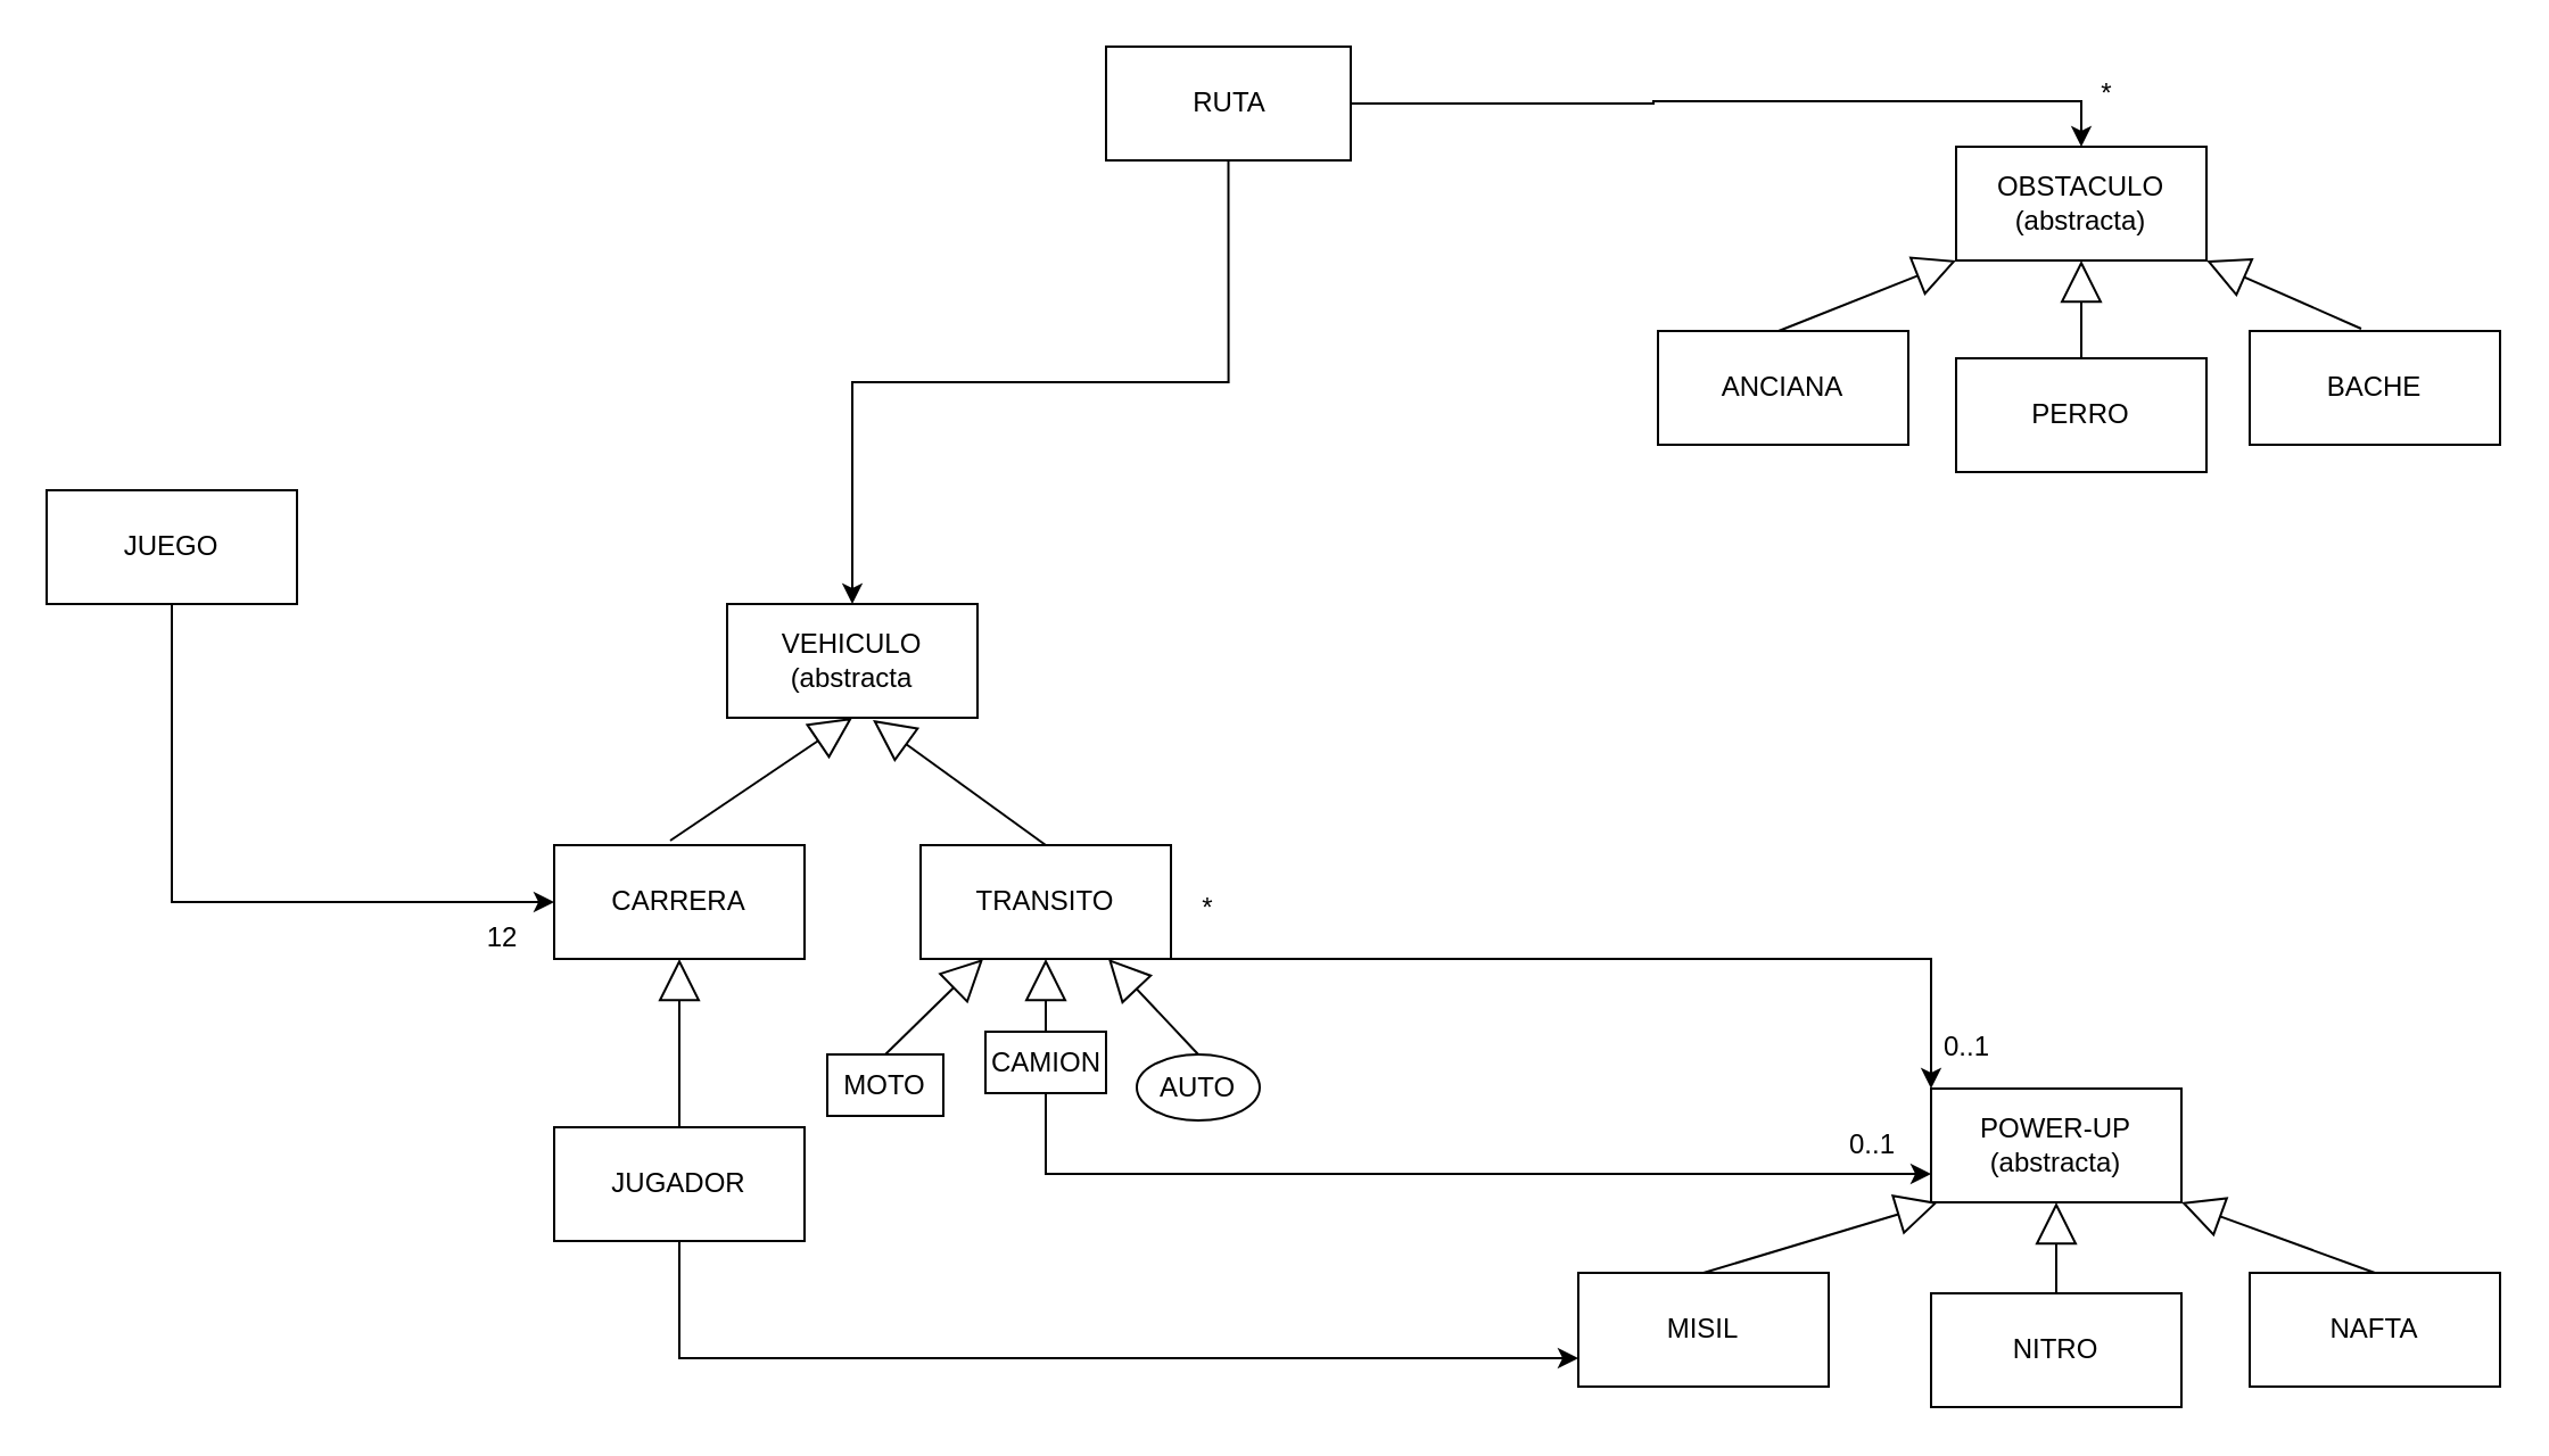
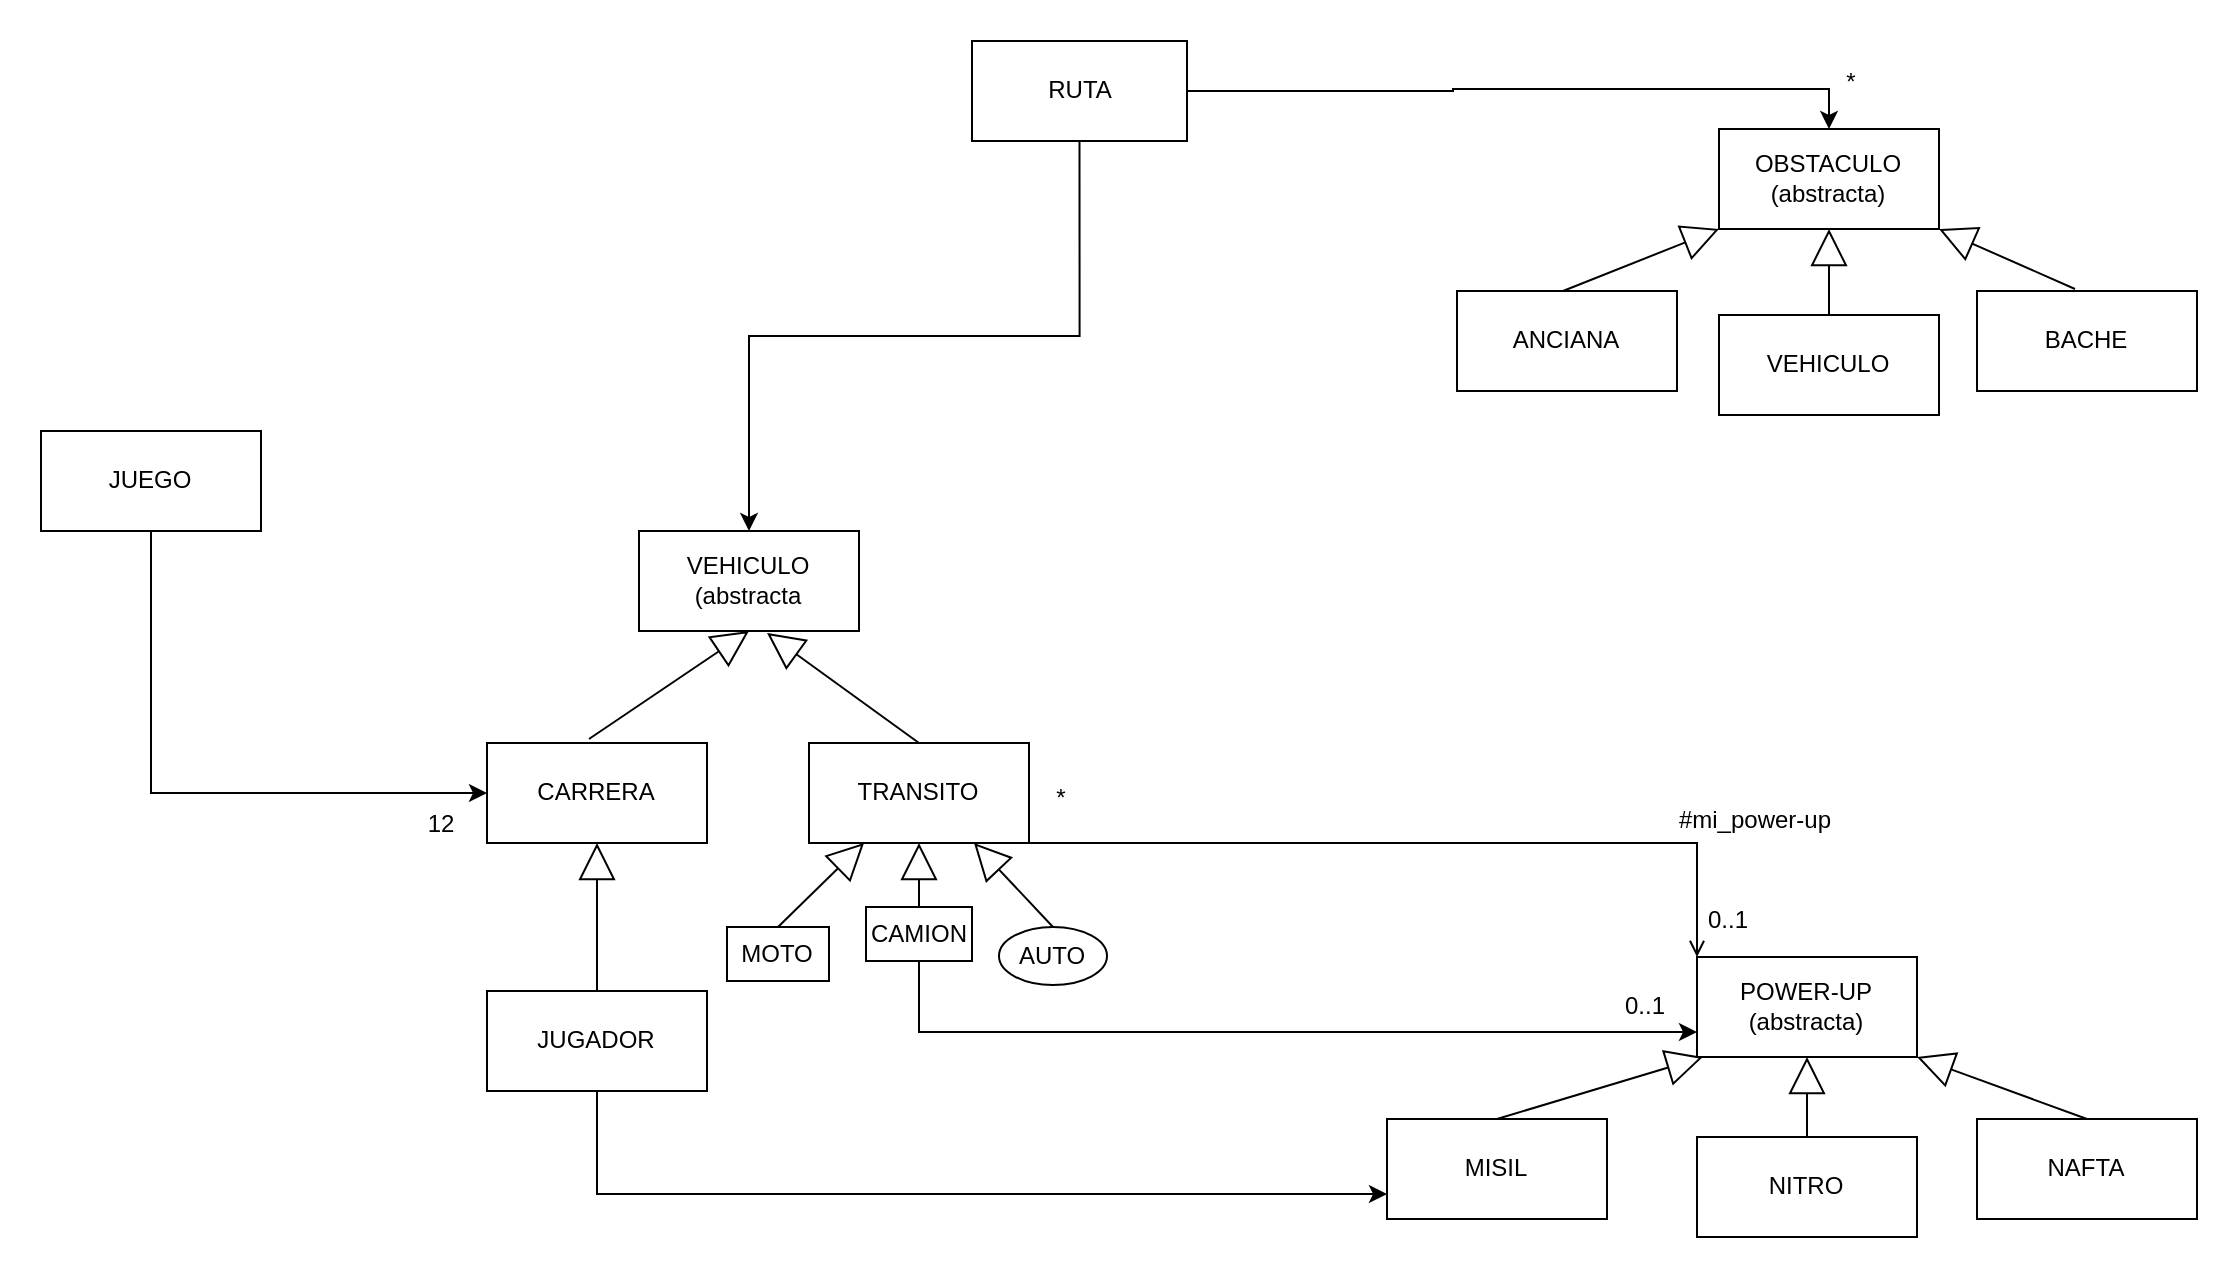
  <mxCell id="0" />
  <mxCell id="1" parent="0" />
  <mxCell id="2" value="VEHICULO&lt;div&gt;(abstracta&lt;/div&gt;" style="html=1;whiteSpace=wrap;" vertex="1" parent="1"><mxGeometry x="319" y="265" width="110" height="50" as="geometry" /></mxCell>
  <mxCell id="3" value="CARRERA" style="html=1;whiteSpace=wrap;" vertex="1" parent="1"><mxGeometry x="243" y="371" width="110" height="50" as="geometry" /></mxCell>
- <mxCell id="4" style="edgeStyle=orthogonalEdgeStyle;rounded=0;orthogonalLoop=1;jettySize=auto;html=1;exitX=1;exitY=1;exitDx=0;exitDy=0;entryX=0;entryY=0;entryDx=0;entryDy=0;" edge="1" parent="1" source="5" target="15"><mxGeometry relative="1" as="geometry"><Array as="points"><mxPoint x="848" y="421" /></Array></mxGeometry></mxCell>
+ <mxCell id="4" style="edgeStyle=orthogonalEdgeStyle;rounded=0;orthogonalLoop=1;jettySize=auto;html=1;exitX=1;exitY=1;exitDx=0;exitDy=0;entryX=0;entryY=0;entryDx=0;entryDy=0;endArrow=open;" edge="1" parent="1" source="5" target="15"><mxGeometry relative="1" as="geometry"><Array as="points"><mxPoint x="848" y="421" /></Array></mxGeometry></mxCell>
  <mxCell id="5" value="TRANSITO" style="html=1;whiteSpace=wrap;" vertex="1" parent="1"><mxGeometry x="404" y="371" width="110" height="50" as="geometry" /></mxCell>
  <mxCell id="6" value="" style="endArrow=block;endSize=16;endFill=0;html=1;rounded=0;fontSize=12;curved=1;entryX=0.5;entryY=1;entryDx=0;entryDy=0;" edge="1" parent="1" target="2"><mxGeometry width="160" relative="1" as="geometry"><mxPoint x="294" y="369" as="sourcePoint" /><mxPoint x="454" y="369" as="targetPoint" /></mxGeometry></mxCell>
  <mxCell id="7" value="" style="endArrow=block;endSize=16;endFill=0;html=1;rounded=0;fontSize=12;curved=1;exitX=0.5;exitY=0;exitDx=0;exitDy=0;" edge="1" parent="1" source="5"><mxGeometry width="160" relative="1" as="geometry"><mxPoint x="452" y="364" as="sourcePoint" /><mxPoint x="383" y="316" as="targetPoint" /></mxGeometry></mxCell>
  <mxCell id="8" value="OBSTACULO&lt;div&gt;(abstracta)&lt;/div&gt;" style="html=1;whiteSpace=wrap;" vertex="1" parent="1"><mxGeometry x="859" y="64" width="110" height="50" as="geometry" /></mxCell>
  <mxCell id="9" value="ANCIANA" style="html=1;whiteSpace=wrap;" vertex="1" parent="1"><mxGeometry x="728" y="145" width="110" height="50" as="geometry" /></mxCell>
- <mxCell id="10" value="PERRO" style="html=1;whiteSpace=wrap;" vertex="1" parent="1"><mxGeometry x="859" y="157" width="110" height="50" as="geometry" /></mxCell>
+ <mxCell id="10" value="VEHICULO" style="html=1;whiteSpace=wrap;" vertex="1" parent="1"><mxGeometry x="859" y="157" width="110" height="50" as="geometry" /></mxCell>
  <mxCell id="11" value="BACHE" style="html=1;whiteSpace=wrap;" vertex="1" parent="1"><mxGeometry x="988" y="145" width="110" height="50" as="geometry" /></mxCell>
  <mxCell id="12" value="" style="endArrow=block;endSize=16;endFill=0;html=1;rounded=0;fontSize=12;curved=1;entryX=0;entryY=1;entryDx=0;entryDy=0;" edge="1" parent="1" target="8"><mxGeometry width="160" relative="1" as="geometry"><mxPoint x="781" y="145" as="sourcePoint" /><mxPoint x="941" y="145" as="targetPoint" /></mxGeometry></mxCell>
  <mxCell id="13" value="" style="endArrow=block;endSize=16;endFill=0;html=1;rounded=0;fontSize=12;curved=1;entryX=0.5;entryY=1;entryDx=0;entryDy=0;exitX=0.5;exitY=0;exitDx=0;exitDy=0;" edge="1" parent="1" source="10" target="8"><mxGeometry width="160" relative="1" as="geometry"><mxPoint x="912" y="144" as="sourcePoint" /><mxPoint x="1072" y="144" as="targetPoint" /></mxGeometry></mxCell>
  <mxCell id="14" value="" style="endArrow=block;endSize=16;endFill=0;html=1;rounded=0;fontSize=12;curved=1;entryX=1;entryY=1;entryDx=0;entryDy=0;" edge="1" parent="1" target="8"><mxGeometry width="160" relative="1" as="geometry"><mxPoint x="1037" y="144" as="sourcePoint" /><mxPoint x="1197" y="144" as="targetPoint" /></mxGeometry></mxCell>
  <mxCell id="15" value="POWER-UP&lt;div&gt;(abstracta)&lt;/div&gt;" style="html=1;whiteSpace=wrap;" vertex="1" parent="1"><mxGeometry x="848" y="478" width="110" height="50" as="geometry" /></mxCell>
  <mxCell id="16" value="" style="endArrow=block;endSize=16;endFill=0;html=1;rounded=0;fontSize=12;curved=1;exitX=0.5;exitY=0;exitDx=0;exitDy=0;" edge="1" parent="1" source="17"><mxGeometry width="160" relative="1" as="geometry"><mxPoint x="767" y="397" as="sourcePoint" /><mxPoint x="850.974" y="528" as="targetPoint" /></mxGeometry></mxCell>
  <mxCell id="17" value="MISIL" style="html=1;whiteSpace=wrap;" vertex="1" parent="1"><mxGeometry x="693" y="559" width="110" height="50" as="geometry" /></mxCell>
  <mxCell id="18" value="NITRO" style="html=1;whiteSpace=wrap;" vertex="1" parent="1"><mxGeometry x="848" y="568" width="110" height="50" as="geometry" /></mxCell>
  <mxCell id="19" value="NAFTA" style="html=1;whiteSpace=wrap;" vertex="1" parent="1"><mxGeometry x="988" y="559" width="110" height="50" as="geometry" /></mxCell>
  <mxCell id="20" value="" style="endArrow=block;endSize=16;endFill=0;html=1;rounded=0;fontSize=12;curved=1;exitX=0.5;exitY=0;exitDx=0;exitDy=0;entryX=0.5;entryY=1;entryDx=0;entryDy=0;" edge="1" parent="1" source="18" target="15"><mxGeometry width="160" relative="1" as="geometry"><mxPoint x="702" y="428" as="sourcePoint" /><mxPoint x="862" y="428" as="targetPoint" /></mxGeometry></mxCell>
  <mxCell id="21" value="" style="endArrow=block;endSize=16;endFill=0;html=1;rounded=0;fontSize=12;curved=1;exitX=0.5;exitY=0;exitDx=0;exitDy=0;entryX=1;entryY=1;entryDx=0;entryDy=0;" edge="1" parent="1" source="19" target="15"><mxGeometry width="160" relative="1" as="geometry"><mxPoint x="702" y="428" as="sourcePoint" /><mxPoint x="862" y="428" as="targetPoint" /></mxGeometry></mxCell>
  <mxCell id="22" style="edgeStyle=none;curved=1;rounded=0;orthogonalLoop=1;jettySize=auto;html=1;entryX=0.5;entryY=0;entryDx=0;entryDy=0;fontSize=12;startSize=8;endSize=8;" edge="1" parent="1" source="10" target="10"><mxGeometry relative="1" as="geometry" /></mxCell>
  <mxCell id="23" style="edgeStyle=orthogonalEdgeStyle;rounded=0;orthogonalLoop=1;jettySize=auto;html=1;exitX=0.5;exitY=1;exitDx=0;exitDy=0;entryX=0;entryY=0.75;entryDx=0;entryDy=0;" edge="1" parent="1" source="24" target="17"><mxGeometry relative="1" as="geometry" /></mxCell>
  <mxCell id="24" value="JUGADOR" style="html=1;whiteSpace=wrap;" vertex="1" parent="1"><mxGeometry x="243" y="495" width="110" height="50" as="geometry" /></mxCell>
  <mxCell id="25" value="" style="endArrow=block;endSize=16;endFill=0;html=1;rounded=0;exitX=0.5;exitY=0;exitDx=0;exitDy=0;entryX=0.5;entryY=1;entryDx=0;entryDy=0;" edge="1" parent="1" source="24" target="3"><mxGeometry width="160" relative="1" as="geometry"><mxPoint x="455" y="537" as="sourcePoint" /><mxPoint x="615" y="537" as="targetPoint" /></mxGeometry></mxCell>
  <mxCell id="26" value="0..1" style="text;html=1;align=center;verticalAlign=middle;whiteSpace=wrap;rounded=0;" vertex="1" parent="1"><mxGeometry x="834" y="445" width="60" height="30" as="geometry" /></mxCell>
+ <mxCell id="27" value="#mi_power-up" style="text;html=1;align=center;verticalAlign=middle;whiteSpace=wrap;rounded=0;" vertex="1" parent="1"><mxGeometry x="829" y="395" width="97" height="30" as="geometry" /></mxCell>
  <mxCell id="28" value="" style="endArrow=block;endSize=16;endFill=0;html=1;rounded=0;entryX=0.25;entryY=1;entryDx=0;entryDy=0;exitX=0.5;exitY=0;exitDx=0;exitDy=0;" edge="1" parent="1" source="29" target="5"><mxGeometry width="160" relative="1" as="geometry"><mxPoint x="415" y="463" as="sourcePoint" /><mxPoint x="575" y="463" as="targetPoint" /></mxGeometry></mxCell>
  <mxCell id="29" value="MOTO" style="html=1;whiteSpace=wrap;" vertex="1" parent="1"><mxGeometry x="363" y="463" width="51" height="27" as="geometry" /></mxCell>
  <mxCell id="30" value="AUTO" style="ellipse;html=1;whiteSpace=wrap;" vertex="1" parent="1"><mxGeometry x="499" y="463" width="54" height="29" as="geometry" /></mxCell>
  <mxCell id="31" style="edgeStyle=orthogonalEdgeStyle;rounded=0;orthogonalLoop=1;jettySize=auto;html=1;exitX=0.5;exitY=1;exitDx=0;exitDy=0;entryX=0;entryY=0.75;entryDx=0;entryDy=0;" edge="1" parent="1" source="32" target="15"><mxGeometry relative="1" as="geometry" /></mxCell>
  <mxCell id="32" value="CAMION" style="html=1;whiteSpace=wrap;" vertex="1" parent="1"><mxGeometry x="432.5" y="453" width="53" height="27" as="geometry" /></mxCell>
  <mxCell id="33" value="" style="endArrow=block;endSize=16;endFill=0;html=1;rounded=0;exitX=0.5;exitY=0;exitDx=0;exitDy=0;entryX=0.5;entryY=1;entryDx=0;entryDy=0;" edge="1" parent="1" source="32" target="5"><mxGeometry width="160" relative="1" as="geometry"><mxPoint x="462" y="563" as="sourcePoint" /><mxPoint x="622" y="563" as="targetPoint" /></mxGeometry></mxCell>
  <mxCell id="34" value="" style="endArrow=block;endSize=16;endFill=0;html=1;rounded=0;exitX=0.5;exitY=0;exitDx=0;exitDy=0;entryX=0.75;entryY=1;entryDx=0;entryDy=0;" edge="1" parent="1" source="30" target="5"><mxGeometry width="160" relative="1" as="geometry"><mxPoint x="462" y="563" as="sourcePoint" /><mxPoint x="622" y="563" as="targetPoint" /></mxGeometry></mxCell>
  <mxCell id="35" value="0..1" style="text;html=1;align=center;verticalAlign=middle;resizable=0;points=[];autosize=1;strokeColor=none;fillColor=none;" vertex="1" parent="1"><mxGeometry x="803" y="490" width="38" height="26" as="geometry" /></mxCell>
  <mxCell id="36" style="edgeStyle=orthogonalEdgeStyle;rounded=0;orthogonalLoop=1;jettySize=auto;html=1;exitX=1;exitY=0.5;exitDx=0;exitDy=0;entryX=0.5;entryY=0;entryDx=0;entryDy=0;" edge="1" parent="1" source="38" target="8"><mxGeometry relative="1" as="geometry" /></mxCell>
  <mxCell id="37" style="edgeStyle=orthogonalEdgeStyle;rounded=0;orthogonalLoop=1;jettySize=auto;html=1;exitX=0.5;exitY=1;exitDx=0;exitDy=0;" edge="1" parent="1" source="38" target="2"><mxGeometry relative="1" as="geometry" /></mxCell>
  <mxCell id="38" value="RUTA" style="html=1;whiteSpace=wrap;" vertex="1" parent="1"><mxGeometry x="485.5" y="20" width="107.5" height="50" as="geometry" /></mxCell>
  <mxCell id="39" value="*" style="text;html=1;align=center;verticalAlign=middle;resizable=0;points=[];autosize=1;strokeColor=none;fillColor=none;" vertex="1" parent="1"><mxGeometry x="913" y="28" width="23" height="26" as="geometry" /></mxCell>
  <mxCell id="40" value="*" style="text;html=1;align=center;verticalAlign=middle;resizable=0;points=[];autosize=1;strokeColor=none;fillColor=none;" vertex="1" parent="1"><mxGeometry x="518" y="386" width="23" height="26" as="geometry" /></mxCell>
  <mxCell id="41" style="edgeStyle=orthogonalEdgeStyle;rounded=0;orthogonalLoop=1;jettySize=auto;html=1;exitX=0.5;exitY=1;exitDx=0;exitDy=0;entryX=0;entryY=0.5;entryDx=0;entryDy=0;" edge="1" parent="1" source="42" target="3"><mxGeometry relative="1" as="geometry" /></mxCell>
  <mxCell id="42" value="JUEGO" style="html=1;whiteSpace=wrap;" vertex="1" parent="1"><mxGeometry x="20" y="215" width="110" height="50" as="geometry" /></mxCell>
  <mxCell id="43" value="12" style="text;html=1;align=center;verticalAlign=middle;resizable=0;points=[];autosize=1;strokeColor=none;fillColor=none;" vertex="1" parent="1"><mxGeometry x="204" y="399" width="31" height="26" as="geometry" /></mxCell>
